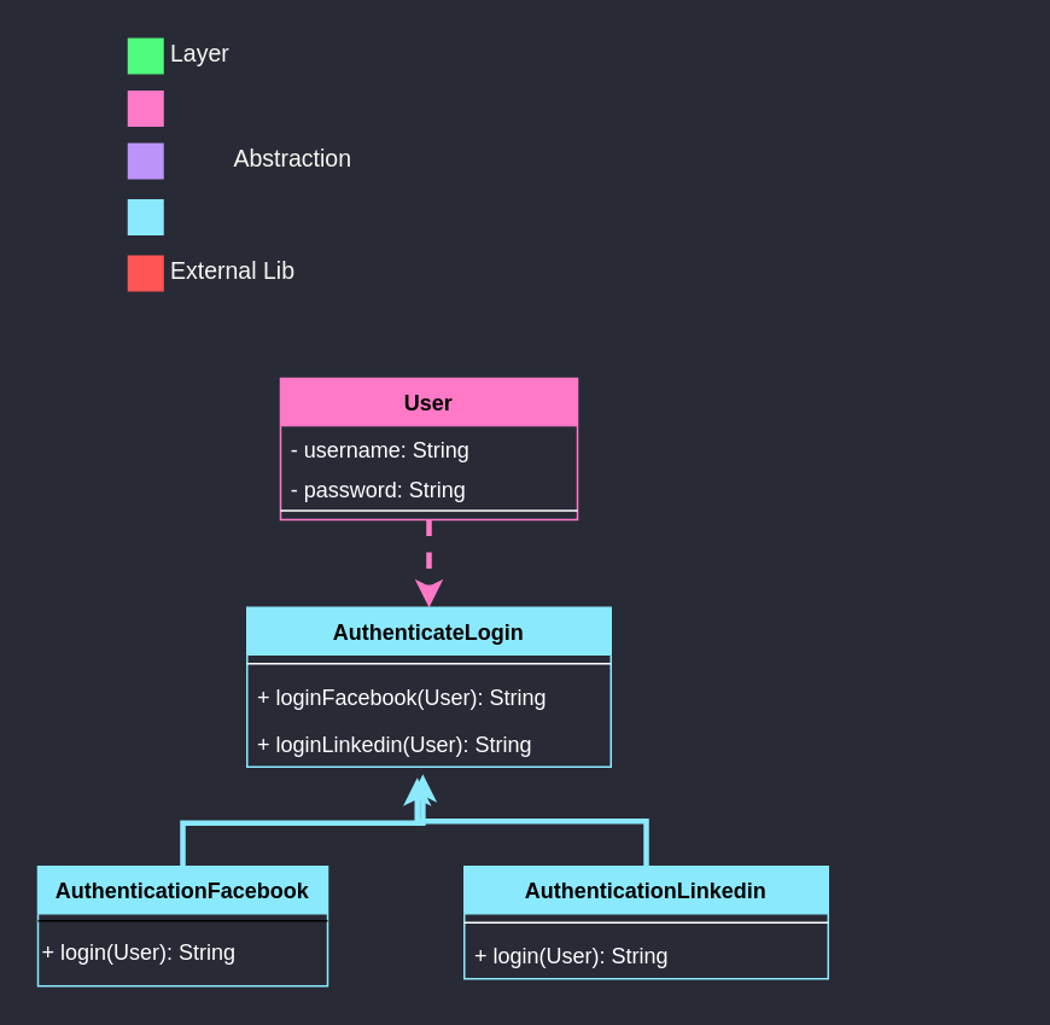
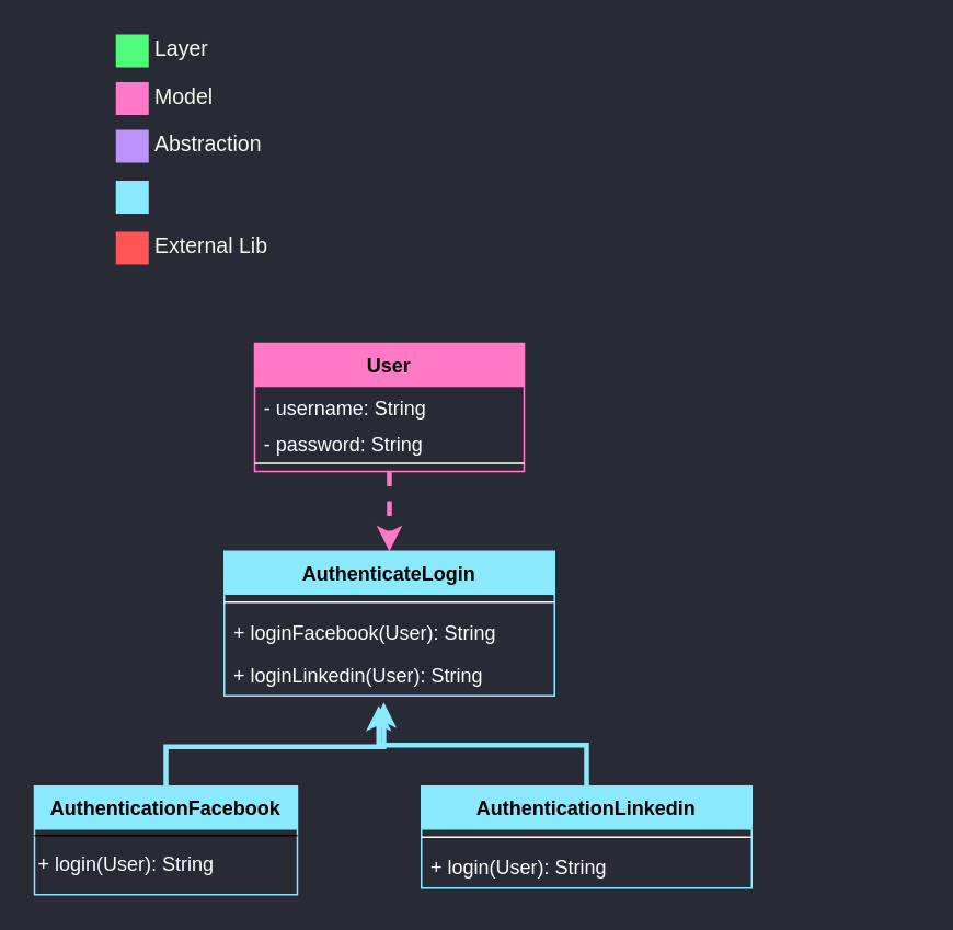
  <mxCell id="0" />
  <mxCell id="1" parent="0" />
  <mxCell id="2" value="" style="rounded=0;whiteSpace=wrap;html=1;strokeColor=none;strokeWidth=3;fillColor=#FF79C6;fontSize=13;fontColor=#F8F8F2;align=right;" parent="1" vertex="1"><mxGeometry x="70" y="49.5" width="20" height="20" as="geometry" /></mxCell>
+ <mxCell id="3" value="Model" style="text;html=1;resizable=0;points=[];autosize=1;align=left;verticalAlign=middle;spacingTop=-4;fontSize=13;fontColor=#F8F8F2;" parent="1" vertex="1"><mxGeometry x="92" y="51.5" width="45" height="16" as="geometry" /></mxCell>
  <mxCell id="4" value="" style="rounded=0;whiteSpace=wrap;html=1;strokeColor=none;strokeWidth=3;fillColor=#BD93F9;fontSize=13;fontColor=#F8F8F2;align=right;" parent="1" vertex="1"><mxGeometry x="70" y="78.5" width="20" height="20" as="geometry" /></mxCell>
- <mxCell id="5" value="Abstraction" style="text;html=1;resizable=0;points=[];autosize=1;align=left;verticalAlign=middle;spacingTop=-4;fontSize=13;fontColor=#F8F8F2;" parent="1" vertex="1"><mxGeometry x="127" y="80.5" width="75" height="16" as="geometry" /></mxCell>
+ <mxCell id="5" value="Abstraction" style="text;html=1;resizable=0;points=[];autosize=1;align=left;verticalAlign=middle;spacingTop=-4;fontSize=13;fontColor=#F8F8F2;" parent="1" vertex="1"><mxGeometry x="92" y="80.5" width="75" height="16" as="geometry" /></mxCell>
  <mxCell id="6" value="" style="rounded=0;whiteSpace=wrap;html=1;strokeColor=none;strokeWidth=3;fillColor=#8BE9FD;fontSize=13;fontColor=#F8F8F2;align=right;" parent="1" vertex="1"><mxGeometry x="70" y="109.5" width="20" height="20" as="geometry" /></mxCell>
  <mxCell id="7" value="" style="rounded=0;whiteSpace=wrap;html=1;strokeColor=none;strokeWidth=3;fillColor=#50FA7B;fontSize=13;fontColor=#F8F8F2;align=right;" parent="1" vertex="1"><mxGeometry x="70" y="20.5" width="20" height="20" as="geometry" /></mxCell>
  <mxCell id="8" value="Layer" style="text;html=1;resizable=0;points=[];autosize=1;align=left;verticalAlign=middle;spacingTop=-4;fontSize=13;fontColor=#F8F8F2;" parent="1" vertex="1"><mxGeometry x="92" y="22.5" width="43" height="16" as="geometry" /></mxCell>
  <mxCell id="9" value="" style="rounded=0;whiteSpace=wrap;html=1;strokeColor=none;strokeWidth=3;fillColor=#FF5555;fontSize=13;fontColor=#F8F8F2;align=right;" parent="1" vertex="1"><mxGeometry x="70" y="140.5" width="20" height="20" as="geometry" /></mxCell>
  <mxCell id="10" value="External Lib" style="text;html=1;resizable=0;points=[];autosize=1;align=left;verticalAlign=middle;spacingTop=-4;fontSize=13;fontColor=#F8F8F2;" parent="1" vertex="1"><mxGeometry x="92" y="142.5" width="79" height="16" as="geometry" /></mxCell>
  <mxCell id="11" style="edgeStyle=orthogonalEdgeStyle;rounded=0;orthogonalLoop=1;jettySize=auto;html=1;exitX=0;exitY=0.5;exitDx=0;exitDy=0;entryX=1;entryY=0.5;entryDx=0;entryDy=0;fontSize=13;fontColor=#F8F8F2;strokeWidth=2;strokeColor=#BD93F9;" parent="1" edge="1"><mxGeometry relative="1" as="geometry"><mxPoint x="362" y="399" as="targetPoint" /></mxGeometry></mxCell>
  <mxCell id="12" style="edgeStyle=orthogonalEdgeStyle;rounded=0;orthogonalLoop=1;jettySize=auto;html=1;exitX=1;exitY=0.5;exitDx=0;exitDy=0;entryX=0;entryY=0.5;entryDx=0;entryDy=0;strokeColor=#BD93F9;strokeWidth=2;fontSize=13;fontColor=#F8F8F2;" parent="1" edge="1"><mxGeometry relative="1" as="geometry"><mxPoint x="558" y="399" as="sourcePoint" /></mxGeometry></mxCell>
  <mxCell id="13" value="AuthenticationLinkedin" style="swimlane;fontStyle=1;align=center;verticalAlign=top;childLayout=stackLayout;horizontal=1;startSize=26;horizontalStack=0;resizeParent=1;resizeParentMax=0;resizeLast=0;collapsible=1;marginBottom=0;strokeColor=#8BE9FD;fillColor=#8BE9FD;" parent="1" vertex="1"><mxGeometry x="256" y="478" width="201" height="62" as="geometry" /></mxCell>
  <mxCell id="14" value="" style="line;strokeWidth=1;fillColor=none;align=left;verticalAlign=middle;spacingTop=-1;spacingLeft=3;spacingRight=3;rotatable=0;labelPosition=right;points=[];portConstraint=eastwest;strokeColor=#FFFFFF;" parent="13" vertex="1"><mxGeometry y="26" width="201" height="10" as="geometry" /></mxCell>
  <mxCell id="15" value="+ login(User): String" style="text;strokeColor=none;fillColor=none;align=left;verticalAlign=top;spacingLeft=4;spacingRight=4;overflow=hidden;rotatable=0;points=[[0,0.5],[1,0.5]];portConstraint=eastwest;fontColor=#FFFFFF;" parent="13" vertex="1"><mxGeometry y="36" width="201" height="26" as="geometry" /></mxCell>
  <mxCell id="16" value="AuthenticationFacebook" style="swimlane;fontStyle=1;align=center;verticalAlign=top;childLayout=stackLayout;horizontal=1;startSize=26;horizontalStack=0;resizeParent=1;resizeParentMax=0;resizeLast=0;collapsible=1;marginBottom=0;strokeColor=#8BE9FD;fillColor=#8BE9FD;" parent="1" vertex="1"><mxGeometry x="20.5" y="478" width="160" height="66" as="geometry" /></mxCell>
  <mxCell id="17" value="" style="line;strokeWidth=1;fillColor=none;align=left;verticalAlign=middle;spacingTop=-1;spacingLeft=3;spacingRight=3;rotatable=0;labelPosition=right;points=[];portConstraint=eastwest;" parent="16" vertex="1"><mxGeometry y="26" width="160" height="8" as="geometry" /></mxCell>
  <mxCell id="18" value="&lt;font color=&quot;#ffffff&quot;&gt;+ login(User): String&lt;/font&gt;" style="text;html=1;direction=south;" parent="16" vertex="1"><mxGeometry y="34" width="160" height="32" as="geometry" /></mxCell>
  <mxCell id="19" value="User" style="swimlane;fontStyle=1;align=center;verticalAlign=top;childLayout=stackLayout;horizontal=1;startSize=26;horizontalStack=0;resizeParent=1;resizeParentMax=0;resizeLast=0;collapsible=1;marginBottom=0;strokeColor=#FF79C6;fillColor=#FF79C6;" parent="1" vertex="1"><mxGeometry x="154.5" y="208.5" width="164" height="78" as="geometry" /></mxCell>
  <mxCell id="20" value="- username: String" style="text;strokeColor=none;fillColor=none;align=left;verticalAlign=top;spacingLeft=4;spacingRight=4;overflow=hidden;rotatable=0;points=[[0,0.5],[1,0.5]];portConstraint=eastwest;fontStyle=0;fontColor=#FFFFFF;" parent="19" vertex="1"><mxGeometry y="26" width="164" height="22" as="geometry" /></mxCell>
  <mxCell id="21" value="- password: String" style="text;strokeColor=none;fillColor=none;align=left;verticalAlign=top;spacingLeft=4;spacingRight=4;overflow=hidden;rotatable=0;points=[[0,0.5],[1,0.5]];portConstraint=eastwest;fontStyle=0;fontColor=#FFFFFF;" parent="19" vertex="1"><mxGeometry y="48" width="164" height="20" as="geometry" /></mxCell>
  <mxCell id="22" value="" style="line;strokeWidth=1;fillColor=none;align=left;verticalAlign=middle;spacingTop=-1;spacingLeft=3;spacingRight=3;rotatable=0;labelPosition=right;points=[];portConstraint=eastwest;strokeColor=#FFFFFF;" parent="19" vertex="1"><mxGeometry y="68" width="164" height="10" as="geometry" /></mxCell>
  <mxCell id="23" style="edgeStyle=orthogonalEdgeStyle;rounded=0;orthogonalLoop=1;jettySize=auto;html=1;strokeColor=#FF79C6;strokeWidth=3;entryX=0.5;entryY=0;entryDx=0;entryDy=0;exitX=0.5;exitY=1;exitDx=0;exitDy=0;dashed=1;" parent="1" source="19" target="24" edge="1"><mxGeometry relative="1" as="geometry"><mxPoint x="235" y="319" as="sourcePoint" /><mxPoint x="237" y="333" as="targetPoint" /><Array as="points" /></mxGeometry></mxCell>
  <mxCell id="24" value="AuthenticateLogin" style="swimlane;fontStyle=1;align=center;verticalAlign=top;childLayout=stackLayout;horizontal=1;startSize=26;horizontalStack=0;resizeParent=1;resizeParentMax=0;resizeLast=0;collapsible=1;marginBottom=0;strokeColor=#8BE9FD;fillColor=#8BE9FD;" parent="1" vertex="1"><mxGeometry x="136" y="335" width="201" height="88" as="geometry" /></mxCell>
  <mxCell id="25" value="" style="line;strokeWidth=1;fillColor=none;align=left;verticalAlign=middle;spacingTop=-1;spacingLeft=3;spacingRight=3;rotatable=0;labelPosition=right;points=[];portConstraint=eastwest;strokeColor=#FFFFFF;" parent="24" vertex="1"><mxGeometry y="26" width="201" height="10" as="geometry" /></mxCell>
  <mxCell id="26" value="+ loginFacebook(User): String" style="text;strokeColor=none;fillColor=none;align=left;verticalAlign=top;spacingLeft=4;spacingRight=4;overflow=hidden;rotatable=0;points=[[0,0.5],[1,0.5]];portConstraint=eastwest;fontColor=#FFFFFF;" parent="24" vertex="1"><mxGeometry y="36" width="201" height="26" as="geometry" /></mxCell>
  <mxCell id="27" value="+ loginLinkedin(User): String" style="text;strokeColor=none;fillColor=none;align=left;verticalAlign=top;spacingLeft=4;spacingRight=4;overflow=hidden;rotatable=0;points=[[0,0.5],[1,0.5]];portConstraint=eastwest;fontColor=#FFFFFF;" parent="24" vertex="1"><mxGeometry y="62" width="201" height="26" as="geometry" /></mxCell>
  <mxCell id="28" style="edgeStyle=orthogonalEdgeStyle;rounded=0;orthogonalLoop=1;jettySize=auto;html=1;strokeColor=#8BE9FD;strokeWidth=3;entryX=0.483;entryY=1.154;entryDx=0;entryDy=0;exitX=0.5;exitY=0;exitDx=0;exitDy=0;entryPerimeter=0;" parent="1" source="16" target="27" edge="1"><mxGeometry relative="1" as="geometry"><mxPoint x="247" y="297" as="sourcePoint" /><mxPoint x="247" y="345" as="targetPoint" /><Array as="points"><mxPoint x="101" y="454" /><mxPoint x="233" y="454" /></Array></mxGeometry></mxCell>
  <mxCell id="29" style="edgeStyle=orthogonalEdgeStyle;rounded=0;orthogonalLoop=1;jettySize=auto;html=1;strokeColor=#8BE9FD;strokeWidth=3;exitX=0.5;exitY=0;exitDx=0;exitDy=0;" parent="1" source="13" edge="1"><mxGeometry relative="1" as="geometry"><mxPoint x="111" y="488" as="sourcePoint" /><mxPoint x="230" y="429" as="targetPoint" /><Array as="points"><mxPoint x="357" y="453" /><mxPoint x="230" y="453" /></Array></mxGeometry></mxCell>
